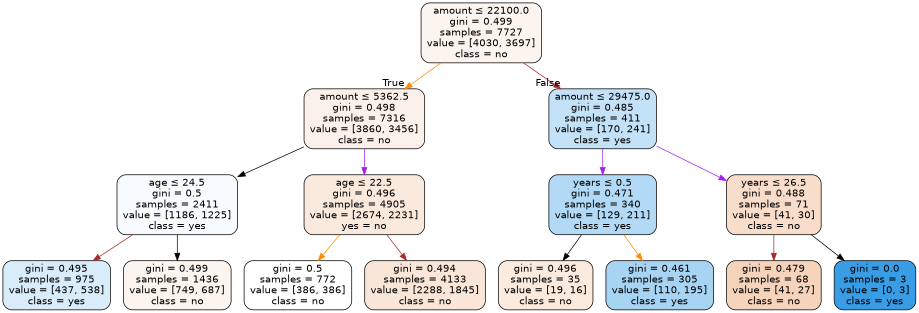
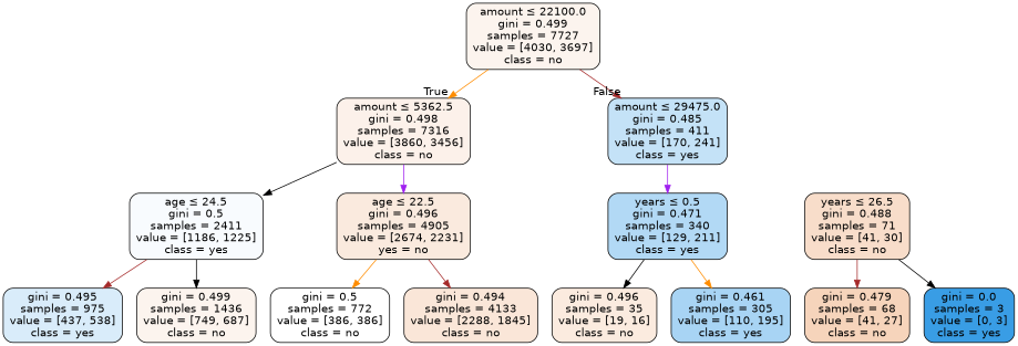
  digraph {
    node [color=black fillcolor="#e5813915" fontname=helvetica shape=box style="filled, rounded"]
    edge [color=brown fontname=helvetica]
    n1 [label=<amount &le; 22100.0<br/>gini = 0.499<br/>samples = 7727<br/>value = [4030, 3697]<br/>class = no>]
    n2 [fillcolor="#e581391b" label=<amount &le; 5362.5<br/>gini = 0.498<br/>samples = 7316<br/>value = [3860, 3456]<br/>class = no>]
    n3 [fillcolor="#399de54b" label=<amount &le; 29475.0<br/>gini = 0.485<br/>samples = 411<br/>value = [170, 241]<br/>class = yes>]
    n4 [fillcolor="#399de508" label=<age &le; 24.5<br/>gini = 0.5<br/>samples = 2411<br/>value = [1186, 1225]<br/>class = yes>]
    n5 [fillcolor="#e581392a" label=<age &le; 22.5<br/>gini = 0.496<br/>samples = 4905<br/>value = [2674, 2231]<br/>yes = no>]
    n6 [fillcolor="#399de563" label=<years &le; 0.5<br/>gini = 0.471<br/>samples = 340<br/>value = [129, 211]<br/>class = yes>]
    n7 [fillcolor="#e5813944" label=<years &le; 26.5<br/>gini = 0.488<br/>samples = 71<br/>value = [41, 30]<br/>class = no>]
    n8 [fillcolor="#399de530" label=<gini = 0.495<br/>samples = 975<br/>value = [437, 538]<br/>class = yes>]
    n9 [label=<gini = 0.499<br/>samples = 1436<br/>value = [749, 687]<br/>class = no>]
    n10 [fillcolor="#e5813900" label=<gini = 0.5<br/>samples = 772<br/>value = [386, 386]<br/>class = no>]
    n11 [fillcolor="#e5813931" label=<gini = 0.494<br/>samples = 4133<br/>value = [2288, 1845]<br/>class = no>]
    n12 [fillcolor="#e5813928" label=<gini = 0.496<br/>samples = 35<br/>value = [19, 16]<br/>class = no>]
    n13 [fillcolor="#399de56f" label=<gini = 0.461<br/>samples = 305<br/>value = [110, 195]<br/>class = yes>]
    n14 [fillcolor="#e5813957" label=<gini = 0.479<br/>samples = 68<br/>value = [41, 27]<br/>class = no>]
    n15 [fillcolor="#399de5ff" label=<gini = 0.0<br/>samples = 3<br/>value = [0, 3]<br/>class = yes>]
    n1 -> n2 [color=darkorange headlabel=True labelangle=45 labeldistance=2.5]
    n1 -> n3 [headlabel=False labelangle=-45 labeldistance=2.5]
    n2 -> n4 [color=black]
    n2 -> n5 [color=purple]
    n3 -> n6 [color=purple]
-   n3 -> n7 [color=purple]
    n4 -> n8
    n4 -> n9 [color=black]
    n5 -> n10 [color=darkorange]
    n5 -> n11
    n6 -> n12 [color=black]
    n6 -> n13 [color=darkorange]
    n7 -> n14
    n7 -> n15 [color=black]
  }
